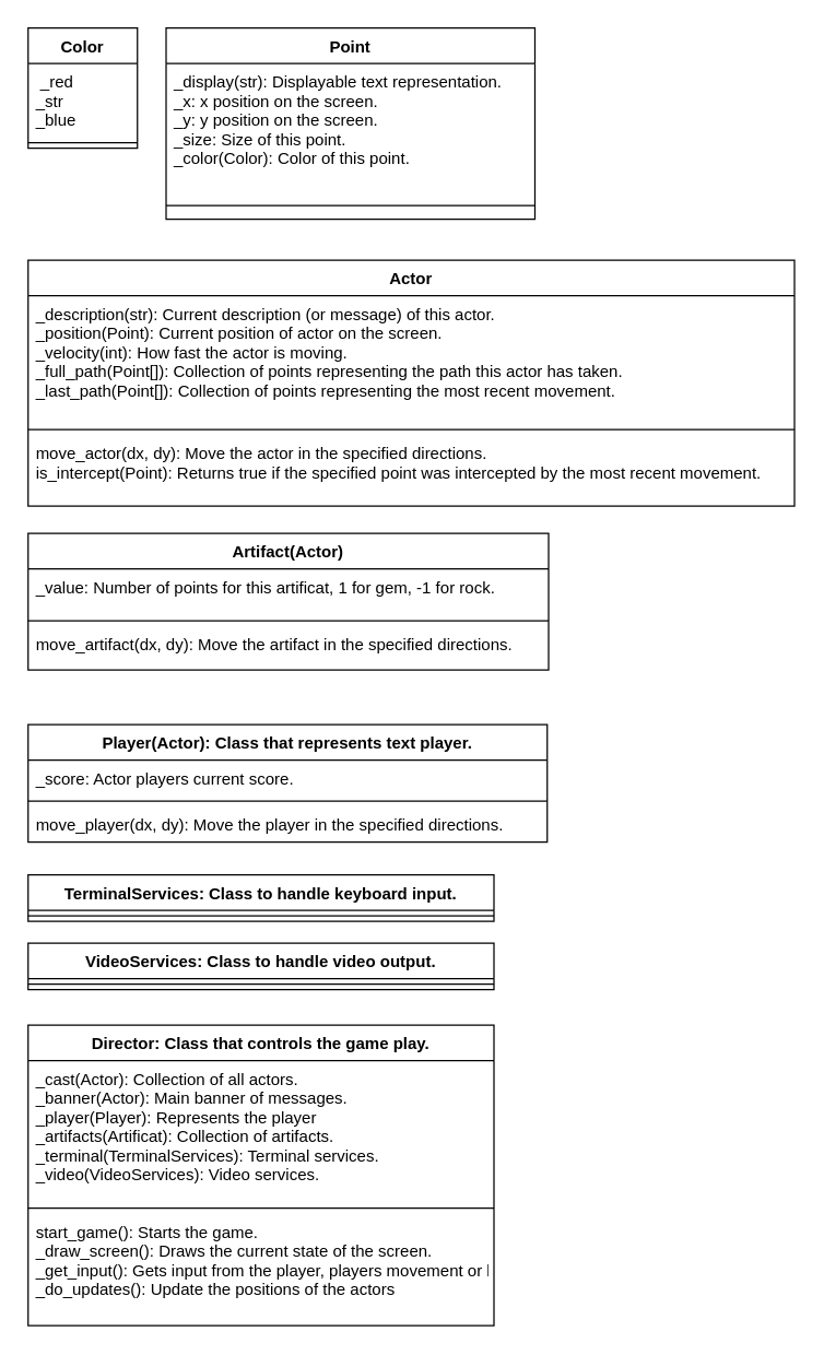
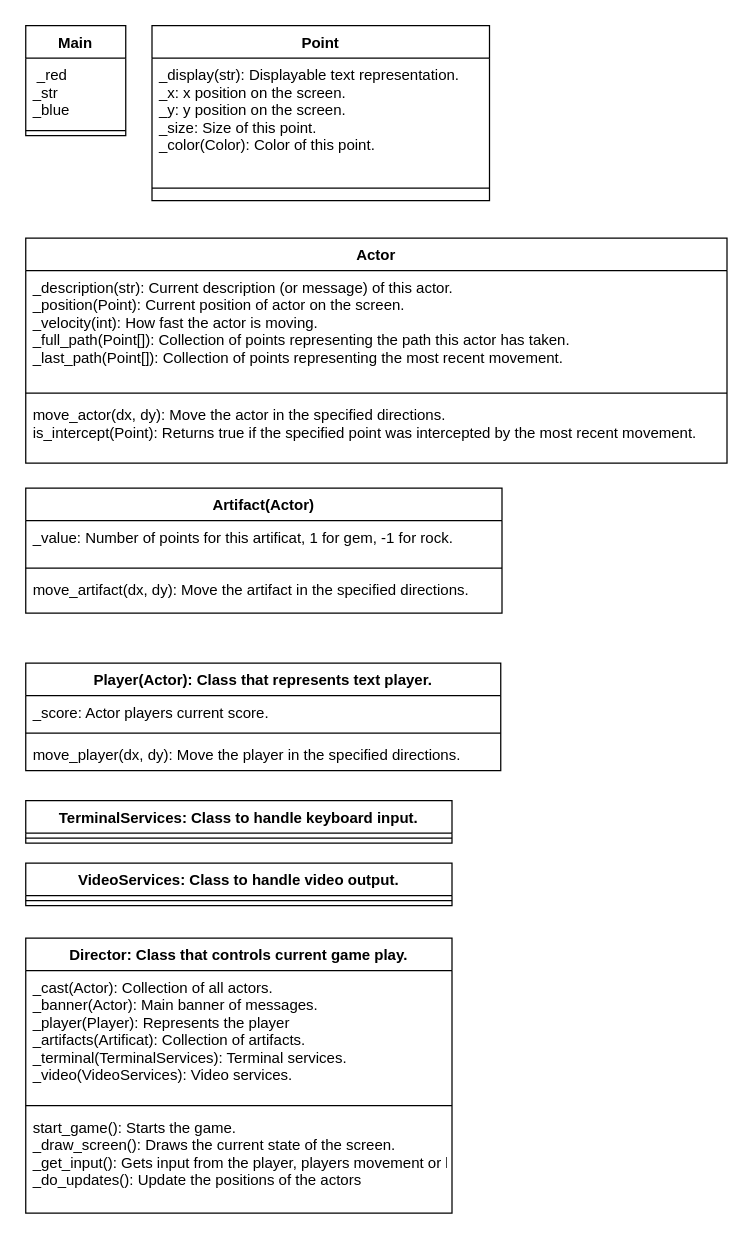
  <mxCell id="0" />
  <mxCell id="1" parent="0" />
- <mxCell id="2" value="Color" style="swimlane;fontStyle=1;align=center;verticalAlign=top;childLayout=stackLayout;horizontal=1;startSize=26;horizontalStack=0;resizeParent=1;resizeParentMax=0;resizeLast=0;collapsible=1;marginBottom=0;" vertex="1" parent="1"><mxGeometry x="20" y="20" width="80" height="88" as="geometry" /></mxCell>
+ <mxCell id="2" value="Main" style="swimlane;fontStyle=1;align=center;verticalAlign=top;childLayout=stackLayout;horizontal=1;startSize=26;horizontalStack=0;resizeParent=1;resizeParentMax=0;resizeLast=0;collapsible=1;marginBottom=0;" vertex="1" parent="1"><mxGeometry x="20" y="20" width="80" height="88" as="geometry" /></mxCell>
  <mxCell id="3" value=" _red&#10;_str&#10;_blue&#10;" style="text;strokeColor=none;fillColor=none;align=left;verticalAlign=top;spacingLeft=4;spacingRight=4;overflow=hidden;rotatable=0;points=[[0,0.5],[1,0.5]];portConstraint=eastwest;" vertex="1" parent="2"><mxGeometry y="26" width="80" height="54" as="geometry" /></mxCell>
  <mxCell id="4" value="" style="line;strokeWidth=1;fillColor=none;align=left;verticalAlign=middle;spacingTop=-1;spacingLeft=3;spacingRight=3;rotatable=0;labelPosition=right;points=[];portConstraint=eastwest;strokeColor=inherit;" vertex="1" parent="2"><mxGeometry y="80" width="80" height="8" as="geometry" /></mxCell>
  <mxCell id="5" value="Point" style="swimlane;fontStyle=1;align=center;verticalAlign=top;childLayout=stackLayout;horizontal=1;startSize=26;horizontalStack=0;resizeParent=1;resizeParentMax=0;resizeLast=0;collapsible=1;marginBottom=0;" vertex="1" parent="1"><mxGeometry x="121" y="20" width="270" height="140" as="geometry"><mxRectangle x="210" y="30" width="70" height="30" as="alternateBounds" /></mxGeometry></mxCell>
  <mxCell id="6" value="_display(str): Displayable text representation.&#10;_x: x position on the screen.&#10;_y: y position on the screen.&#10;_size: Size of this point.&#10;_color(Color): Color of this point." style="text;strokeColor=none;fillColor=none;align=left;verticalAlign=top;spacingLeft=4;spacingRight=4;overflow=hidden;rotatable=0;points=[[0,0.5],[1,0.5]];portConstraint=eastwest;" vertex="1" parent="5"><mxGeometry y="26" width="270" height="94" as="geometry" /></mxCell>
  <mxCell id="7" value="" style="line;strokeWidth=1;fillColor=none;align=left;verticalAlign=middle;spacingTop=-1;spacingLeft=3;spacingRight=3;rotatable=0;labelPosition=right;points=[];portConstraint=eastwest;strokeColor=inherit;" vertex="1" parent="5"><mxGeometry y="120" width="270" height="20" as="geometry" /></mxCell>
  <mxCell id="8" value="Actor" style="swimlane;fontStyle=1;align=center;verticalAlign=top;childLayout=stackLayout;horizontal=1;startSize=26;horizontalStack=0;resizeParent=1;resizeParentMax=0;resizeLast=0;collapsible=1;marginBottom=0;" vertex="1" parent="1"><mxGeometry x="20" y="190" width="561" height="180" as="geometry" /></mxCell>
  <mxCell id="9" value="_description(str): Current description (or message) of this actor.&#10;_position(Point): Current position of actor on the screen.&#10;_velocity(int): How fast the actor is moving.&#10;_full_path(Point[]): Collection of points representing the path this actor has taken.&#10;_last_path(Point[]): Collection of points representing the most recent movement." style="text;strokeColor=none;fillColor=none;align=left;verticalAlign=top;spacingLeft=4;spacingRight=4;overflow=hidden;rotatable=0;points=[[0,0.5],[1,0.5]];portConstraint=eastwest;" vertex="1" parent="8"><mxGeometry y="26" width="561" height="94" as="geometry" /></mxCell>
  <mxCell id="10" value="" style="line;strokeWidth=1;fillColor=none;align=left;verticalAlign=middle;spacingTop=-1;spacingLeft=3;spacingRight=3;rotatable=0;labelPosition=right;points=[];portConstraint=eastwest;strokeColor=inherit;" vertex="1" parent="8"><mxGeometry y="120" width="561" height="8" as="geometry" /></mxCell>
  <mxCell id="11" value="move_actor(dx, dy): Move the actor in the specified directions.&#10;is_intercept(Point): Returns true if the specified point was intercepted by the most recent movement.&#10;" style="text;strokeColor=none;fillColor=none;align=left;verticalAlign=top;spacingLeft=4;spacingRight=4;overflow=hidden;rotatable=0;points=[[0,0.5],[1,0.5]];portConstraint=eastwest;" vertex="1" parent="8"><mxGeometry y="128" width="561" height="52" as="geometry" /></mxCell>
  <mxCell id="12" value="Artifact(Actor)" style="swimlane;fontStyle=1;align=center;verticalAlign=top;childLayout=stackLayout;horizontal=1;startSize=26;horizontalStack=0;resizeParent=1;resizeParentMax=0;resizeLast=0;collapsible=1;marginBottom=0;" vertex="1" parent="1"><mxGeometry x="20" y="390" width="381" height="100" as="geometry" /></mxCell>
  <mxCell id="13" value="_value: Number of points for this artificat, 1 for gem, -1 for rock." style="text;strokeColor=none;fillColor=none;align=left;verticalAlign=top;spacingLeft=4;spacingRight=4;overflow=hidden;rotatable=0;points=[[0,0.5],[1,0.5]];portConstraint=eastwest;" vertex="1" parent="12"><mxGeometry y="26" width="381" height="34" as="geometry" /></mxCell>
  <mxCell id="14" value="" style="line;strokeWidth=1;fillColor=none;align=left;verticalAlign=middle;spacingTop=-1;spacingLeft=3;spacingRight=3;rotatable=0;labelPosition=right;points=[];portConstraint=eastwest;strokeColor=inherit;" vertex="1" parent="12"><mxGeometry y="60" width="381" height="8" as="geometry" /></mxCell>
  <mxCell id="15" value="move_artifact(dx, dy): Move the artifact in the specified directions." style="text;strokeColor=none;fillColor=none;align=left;verticalAlign=top;spacingLeft=4;spacingRight=4;overflow=hidden;rotatable=0;points=[[0,0.5],[1,0.5]];portConstraint=eastwest;" vertex="1" parent="12"><mxGeometry y="68" width="381" height="32" as="geometry" /></mxCell>
  <mxCell id="16" value="Player(Actor): Class that represents text player." style="swimlane;fontStyle=1;align=center;verticalAlign=top;childLayout=stackLayout;horizontal=1;startSize=26;horizontalStack=0;resizeParent=1;resizeParentMax=0;resizeLast=0;collapsible=1;marginBottom=0;" vertex="1" parent="1"><mxGeometry x="20" y="530" width="380" height="86" as="geometry" /></mxCell>
  <mxCell id="17" value="_score: Actor players current score." style="text;strokeColor=none;fillColor=none;align=left;verticalAlign=top;spacingLeft=4;spacingRight=4;overflow=hidden;rotatable=0;points=[[0,0.5],[1,0.5]];portConstraint=eastwest;" vertex="1" parent="16"><mxGeometry y="26" width="380" height="26" as="geometry" /></mxCell>
  <mxCell id="18" value="" style="line;strokeWidth=1;fillColor=none;align=left;verticalAlign=middle;spacingTop=-1;spacingLeft=3;spacingRight=3;rotatable=0;labelPosition=right;points=[];portConstraint=eastwest;strokeColor=inherit;" vertex="1" parent="16"><mxGeometry y="52" width="380" height="8" as="geometry" /></mxCell>
  <mxCell id="19" value="move_player(dx, dy): Move the player in the specified directions." style="text;strokeColor=none;fillColor=none;align=left;verticalAlign=top;spacingLeft=4;spacingRight=4;overflow=hidden;rotatable=0;points=[[0,0.5],[1,0.5]];portConstraint=eastwest;" vertex="1" parent="16"><mxGeometry y="60" width="380" height="26" as="geometry" /></mxCell>
  <mxCell id="20" value="TerminalServices: Class to handle keyboard input.&#10;" style="swimlane;fontStyle=1;align=center;verticalAlign=top;childLayout=stackLayout;horizontal=1;startSize=26;horizontalStack=0;resizeParent=1;resizeParentMax=0;resizeLast=0;collapsible=1;marginBottom=0;" vertex="1" parent="1"><mxGeometry x="20" y="640" width="341" height="34" as="geometry" /></mxCell>
  <mxCell id="21" value="" style="line;strokeWidth=1;fillColor=none;align=left;verticalAlign=middle;spacingTop=-1;spacingLeft=3;spacingRight=3;rotatable=0;labelPosition=right;points=[];portConstraint=eastwest;strokeColor=inherit;" vertex="1" parent="20"><mxGeometry y="26" width="341" height="8" as="geometry" /></mxCell>
  <mxCell id="22" value="VideoServices: Class to handle video output." style="swimlane;fontStyle=1;align=center;verticalAlign=top;childLayout=stackLayout;horizontal=1;startSize=26;horizontalStack=0;resizeParent=1;resizeParentMax=0;resizeLast=0;collapsible=1;marginBottom=0;" vertex="1" parent="1"><mxGeometry x="20" y="690" width="341" height="34" as="geometry" /></mxCell>
  <mxCell id="23" value="" style="line;strokeWidth=1;fillColor=none;align=left;verticalAlign=middle;spacingTop=-1;spacingLeft=3;spacingRight=3;rotatable=0;labelPosition=right;points=[];portConstraint=eastwest;strokeColor=inherit;" vertex="1" parent="22"><mxGeometry y="26" width="341" height="8" as="geometry" /></mxCell>
- <mxCell id="24" value="Director: Class that controls the game play." style="swimlane;fontStyle=1;align=center;verticalAlign=top;childLayout=stackLayout;horizontal=1;startSize=26;horizontalStack=0;resizeParent=1;resizeParentMax=0;resizeLast=0;collapsible=1;marginBottom=0;" vertex="1" parent="1"><mxGeometry x="20" y="750" width="341" height="220" as="geometry" /></mxCell>
+ <mxCell id="24" value="Director: Class that controls current game play." style="swimlane;fontStyle=1;align=center;verticalAlign=top;childLayout=stackLayout;horizontal=1;startSize=26;horizontalStack=0;resizeParent=1;resizeParentMax=0;resizeLast=0;collapsible=1;marginBottom=0;" vertex="1" parent="1"><mxGeometry x="20" y="750" width="341" height="220" as="geometry" /></mxCell>
  <mxCell id="25" value="_cast(Actor): Collection of all actors.&#10;_banner(Actor): Main banner of messages.&#10;_player(Player): Represents the player&#10;_artifacts(Artificat): Collection of artifacts.&#10;_terminal(TerminalServices): Terminal services.&#10;_video(VideoServices): Video services." style="text;strokeColor=none;fillColor=none;align=left;verticalAlign=top;spacingLeft=4;spacingRight=4;overflow=hidden;rotatable=0;points=[[0,0.5],[1,0.5]];portConstraint=eastwest;" vertex="1" parent="24"><mxGeometry y="26" width="341" height="104" as="geometry" /></mxCell>
  <mxCell id="26" value="" style="line;strokeWidth=1;fillColor=none;align=left;verticalAlign=middle;spacingTop=-1;spacingLeft=3;spacingRight=3;rotatable=0;labelPosition=right;points=[];portConstraint=eastwest;strokeColor=inherit;" vertex="1" parent="24"><mxGeometry y="130" width="341" height="8" as="geometry" /></mxCell>
  <mxCell id="27" value="start_game(): Starts the game.&#10;_draw_screen(): Draws the current state of the screen.&#10;_get_input(): Gets input from the player, players movement or key presses.&#10;_do_updates(): Update the positions of the actors&#10;&#10;" style="text;strokeColor=none;fillColor=none;align=left;verticalAlign=top;spacingLeft=4;spacingRight=4;overflow=hidden;rotatable=0;points=[[0,0.5],[1,0.5]];portConstraint=eastwest;" vertex="1" parent="24"><mxGeometry y="138" width="341" height="82" as="geometry" /></mxCell>
